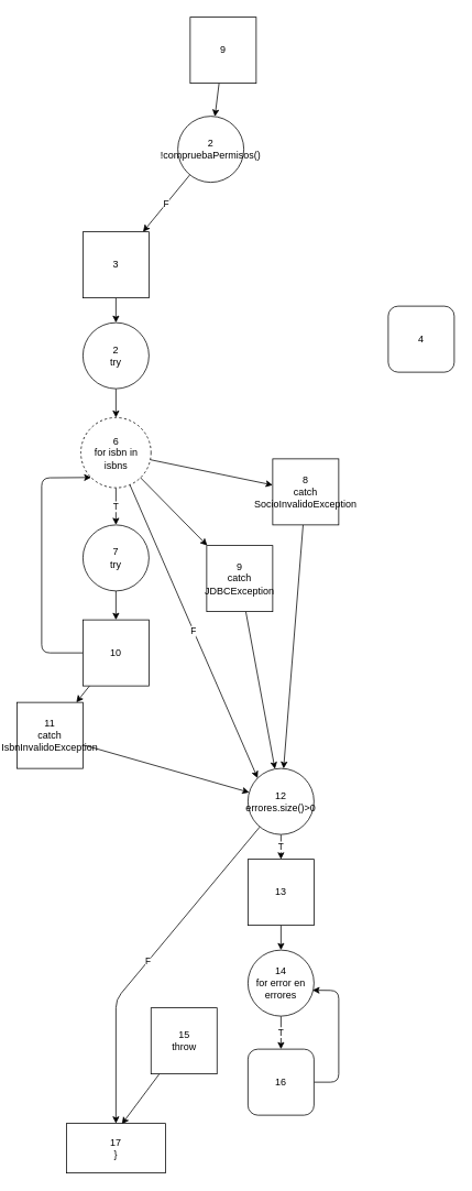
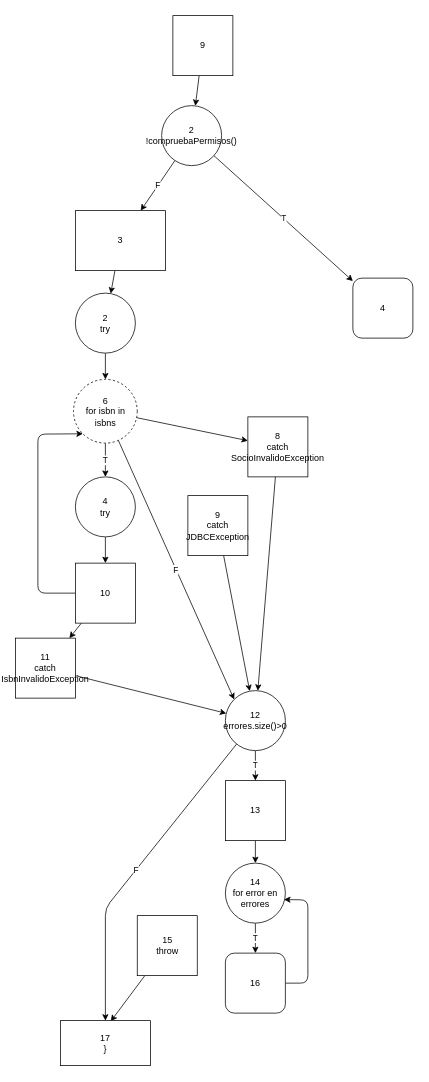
  <mxCell id="0" />
  <mxCell id="1" parent="0" />
  <mxCell id="2" style="edgeStyle=none;html=1;" edge="1" parent="1" source="3" target="6"><mxGeometry relative="1" as="geometry"><mxPoint x="127" y="170" as="targetPoint" /></mxGeometry></mxCell>
  <mxCell id="3" value="9" style="whiteSpace=wrap;html=1;aspect=fixed;" vertex="1" parent="1"><mxGeometry x="230" y="20" width="80" height="80" as="geometry" /></mxCell>
  <mxCell id="4" value="F" style="edgeStyle=none;html=1;" edge="1" parent="1" source="6" target="8"><mxGeometry relative="1" as="geometry"><mxPoint x="80" y="280" as="targetPoint" /></mxGeometry></mxCell>
+ <mxCell id="5" value="T" style="edgeStyle=none;html=1;" edge="1" parent="1" source="6" target="9"><mxGeometry relative="1" as="geometry"><mxPoint x="210" y="280" as="targetPoint" /></mxGeometry></mxCell>
  <mxCell id="6" value="2&lt;br&gt;!compruebaPermisos()" style="ellipse;whiteSpace=wrap;html=1;aspect=fixed;" vertex="1" parent="1"><mxGeometry x="215" y="140" width="80" height="80" as="geometry" /></mxCell>
  <mxCell id="7" style="edgeStyle=none;html=1;" edge="1" parent="1" source="8" target="11"><mxGeometry relative="1" as="geometry"><mxPoint x="70" y="400" as="targetPoint" /></mxGeometry></mxCell>
- <mxCell id="8" value="3" style="whiteSpace=wrap;html=1;aspect=fixed;" vertex="1" parent="1"><mxGeometry x="100" y="280" width="80" height="80" as="geometry" /></mxCell>
+ <mxCell id="8" value="3" style="whiteSpace=wrap;html=1;aspect=fixed;" vertex="1" parent="1"><mxGeometry x="100" y="280" width="120" height="80" as="geometry" /></mxCell>
  <mxCell id="9" value="4" style="whiteSpace=wrap;html=1;aspect=fixed;rounded=1;" vertex="1" parent="1"><mxGeometry x="470" y="370" width="80" height="80" as="geometry" /></mxCell>
  <mxCell id="10" style="edgeStyle=none;html=1;entryX=0.5;entryY=0;entryDx=0;entryDy=0;" edge="1" parent="1" source="11" target="21"><mxGeometry relative="1" as="geometry"><mxPoint x="70" y="490" as="targetPoint" /></mxGeometry></mxCell>
  <mxCell id="11" value="2&lt;br&gt;try" style="ellipse;whiteSpace=wrap;html=1;aspect=fixed;" vertex="1" parent="1"><mxGeometry x="100" y="390" width="80" height="80" as="geometry" /></mxCell>
  <mxCell id="12" value="T" style="edgeStyle=none;html=1;exitX=0.5;exitY=1;exitDx=0;exitDy=0;" edge="1" parent="1" source="21" target="14"><mxGeometry relative="1" as="geometry"><mxPoint x="70" y="610" as="targetPoint" /><mxPoint x="70" y="570" as="sourcePoint" /></mxGeometry></mxCell>
  <mxCell id="13" style="edgeStyle=none;html=1;" edge="1" parent="1" source="14" target="17"><mxGeometry relative="1" as="geometry"><mxPoint x="70" y="730" as="targetPoint" /></mxGeometry></mxCell>
- <mxCell id="14" value="7&lt;br&gt;try" style="ellipse;whiteSpace=wrap;html=1;aspect=fixed;" vertex="1" parent="1"><mxGeometry x="100" y="635" width="80" height="80" as="geometry" /></mxCell>
+ <mxCell id="14" value="4&lt;br&gt;try" style="ellipse;whiteSpace=wrap;html=1;aspect=fixed;" vertex="1" parent="1"><mxGeometry x="100" y="635" width="80" height="80" as="geometry" /></mxCell>
  <mxCell id="15" style="edgeStyle=none;html=1;" edge="1" parent="1" source="17" target="23"><mxGeometry relative="1" as="geometry"><mxPoint x="180" y="760" as="targetPoint" /></mxGeometry></mxCell>
  <mxCell id="16" style="edgeStyle=none;html=1;entryX=0;entryY=1;entryDx=0;entryDy=0;" edge="1" parent="1" source="17" target="21"><mxGeometry relative="1" as="geometry"><mxPoint y="640" as="targetPoint" x="-20" /><Array as="points"><mxPoint x="50" y="790" /><mxPoint x="50" y="578" /></Array></mxGeometry></mxCell>
  <mxCell id="17" value="10" style="whiteSpace=wrap;html=1;aspect=fixed;" vertex="1" parent="1"><mxGeometry x="100" y="750" width="80" height="80" as="geometry" /></mxCell>
  <mxCell id="18" style="edgeStyle=none;html=1;" edge="1" parent="1" source="21" target="25"><mxGeometry relative="1" as="geometry"><mxPoint x="180" y="530" as="targetPoint" /></mxGeometry></mxCell>
- <mxCell id="19" style="edgeStyle=none;html=1;" edge="1" parent="1" source="21" target="27"><mxGeometry relative="1" as="geometry"><mxPoint x="170" y="640" as="targetPoint" /></mxGeometry></mxCell>
  <mxCell id="20" value="F" style="edgeStyle=none;html=1;entryX=0;entryY=0;entryDx=0;entryDy=0;" edge="1" parent="1" source="21" target="30"><mxGeometry relative="1" as="geometry" /></mxCell>
  <mxCell id="21" value="6&lt;br&gt;for isbn in isbns" style="ellipse;whiteSpace=wrap;html=1;aspect=fixed;dashed=1;" vertex="1" parent="1"><mxGeometry x="97.5" y="505" width="85" height="85" as="geometry" /></mxCell>
  <mxCell id="22" style="edgeStyle=none;html=1;" edge="1" parent="1" source="23" target="30"><mxGeometry relative="1" as="geometry" /></mxCell>
  <mxCell id="23" value="11&lt;br&gt;catch IsbnInvalidoException" style="whiteSpace=wrap;html=1;aspect=fixed;" vertex="1" parent="1"><mxGeometry x="20" y="850" width="80" height="80" as="geometry" /></mxCell>
  <mxCell id="24" style="edgeStyle=none;html=1;" edge="1" parent="1" source="25" target="30"><mxGeometry relative="1" as="geometry" /></mxCell>
  <mxCell id="25" value="8&lt;br&gt;catch&lt;br&gt;SocioInvalidoException" style="whiteSpace=wrap;html=1;aspect=fixed;" vertex="1" parent="1"><mxGeometry x="330" y="555" width="80" height="80" as="geometry" /></mxCell>
  <mxCell id="26" style="edgeStyle=none;html=1;" edge="1" parent="1" source="27" target="30"><mxGeometry relative="1" as="geometry" /></mxCell>
  <mxCell id="27" value="9&lt;br&gt;catch&lt;br&gt;JDBCException" style="whiteSpace=wrap;html=1;aspect=fixed;" vertex="1" parent="1"><mxGeometry x="250" y="660" width="80" height="80" as="geometry" /></mxCell>
  <mxCell id="28" value="T" style="edgeStyle=none;html=1;" edge="1" parent="1" source="30" target="32"><mxGeometry relative="1" as="geometry"><mxPoint x="320" y="1090" as="targetPoint" /></mxGeometry></mxCell>
  <mxCell id="29" value="F" style="edgeStyle=none;html=1;entryX=0.5;entryY=0;entryDx=0;entryDy=0;" edge="1" parent="1" source="30" target="39"><mxGeometry relative="1" as="geometry"><mxPoint x="40" y="1310" as="targetPoint" /><Array as="points"><mxPoint x="140" y="1210" /></Array></mxGeometry></mxCell>
- <mxCell id="30" value="12&lt;br&gt;errores.size()&amp;gt;0" style="ellipse;whiteSpace=wrap;html=1;aspect=fixed;" vertex="1" parent="1"><mxGeometry x="300" y="930" width="80" height="80" as="geometry" /></mxCell>
+ <mxCell id="30" value="12&lt;br&gt;errores.size()&amp;gt;0" style="ellipse;whiteSpace=wrap;html=1;aspect=fixed;" vertex="1" parent="1"><mxGeometry x="300" y="920" width="80" height="80" as="geometry" /></mxCell>
  <mxCell id="31" style="edgeStyle=none;html=1;" edge="1" parent="1" source="32" target="34"><mxGeometry relative="1" as="geometry"><mxPoint x="320" y="1220" as="targetPoint" /></mxGeometry></mxCell>
  <mxCell id="32" value="13" style="whiteSpace=wrap;html=1;aspect=fixed;" vertex="1" parent="1"><mxGeometry x="300" y="1040" width="80" height="80" as="geometry" /></mxCell>
  <mxCell id="33" value="T" style="edgeStyle=none;html=1;" edge="1" parent="1" source="34" target="36"><mxGeometry relative="1" as="geometry"><mxPoint x="330" y="1310" as="targetPoint" /></mxGeometry></mxCell>
  <mxCell id="34" value="14&lt;br&gt;for error en errores" style="ellipse;whiteSpace=wrap;html=1;aspect=fixed;" vertex="1" parent="1"><mxGeometry x="300" y="1150" width="80" height="80" as="geometry" /></mxCell>
  <mxCell id="35" style="edgeStyle=none;html=1;entryX=0.978;entryY=0.608;entryDx=0;entryDy=0;entryPerimeter=0;" edge="1" parent="1" source="36" target="34"><mxGeometry relative="1" as="geometry"><mxPoint x="420" y="1340" as="targetPoint" /><Array as="points"><mxPoint x="410" y="1310" /><mxPoint x="410" y="1199" /></Array></mxGeometry></mxCell>
  <mxCell id="36" value="16" style="whiteSpace=wrap;html=1;aspect=fixed;rounded=1;" vertex="1" parent="1"><mxGeometry x="300" y="1270" width="80" height="80" as="geometry" /></mxCell>
  <mxCell id="37" style="edgeStyle=none;html=1;entryX=0.56;entryY=0.014;entryDx=0;entryDy=0;entryPerimeter=0;" edge="1" parent="1" source="38" target="39"><mxGeometry relative="1" as="geometry" /></mxCell>
  <mxCell id="38" value="15&lt;br&gt;throw" style="whiteSpace=wrap;html=1;aspect=fixed;" vertex="1" parent="1"><mxGeometry x="182.5" y="1220" width="80" height="80" as="geometry" /></mxCell>
  <mxCell id="39" value="17&lt;br&gt;}" style="rounded=0;whiteSpace=wrap;html=1;" vertex="1" parent="1"><mxGeometry x="80" y="1360" width="120" height="60" as="geometry" /></mxCell>
